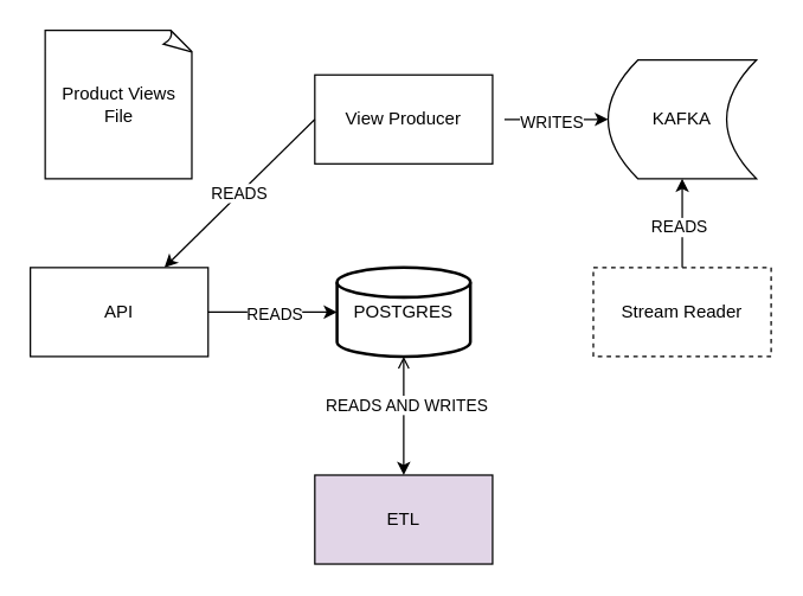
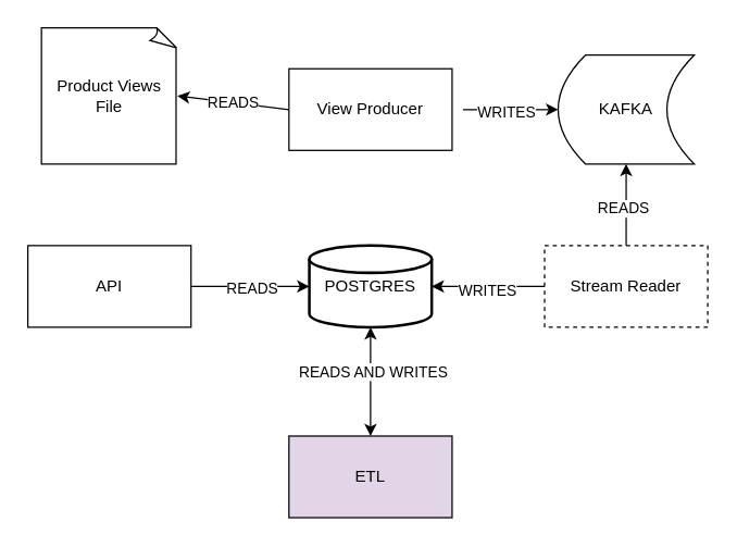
  <mxCell id="0" />
  <mxCell id="1" parent="0" />
  <mxCell id="2" value="Product Views&lt;br&gt;File" style="whiteSpace=wrap;html=1;shape=mxgraph.basic.document" vertex="1" parent="1"><mxGeometry x="30" y="20" width="100" height="100" as="geometry" /></mxCell>
  <mxCell id="3" value="View Producer" style="rounded=0;whiteSpace=wrap;html=1;" vertex="1" parent="1"><mxGeometry x="212" y="50" width="120" height="60" as="geometry" /></mxCell>
  <mxCell id="4" value="KAFKA" style="shape=dataStorage;whiteSpace=wrap;html=1;fixedSize=1;" vertex="1" parent="1"><mxGeometry x="410" y="40" width="100" height="80" as="geometry" /></mxCell>
- <mxCell id="5" value="READS" style="endArrow=classic;html=1;exitX=0;exitY=0.5;exitDx=0;exitDy=0;" edge="1" parent="1" source="3" target="14"><mxGeometry width="50" height="50" relative="1" as="geometry"><mxPoint x="230" y="60" as="sourcePoint" /><mxPoint x="280" y="10" as="targetPoint" /></mxGeometry></mxCell>
+ <mxCell id="5" value="READS" style="endArrow=classic;html=1;entryX=1;entryY=0.5;entryDx=0;entryDy=0;entryPerimeter=0;exitX=0;exitY=0.5;exitDx=0;exitDy=0;" edge="1" parent="1" source="3" target="2"><mxGeometry width="50" height="50" relative="1" as="geometry"><mxPoint x="230" y="60" as="sourcePoint" /><mxPoint x="280" y="10" as="targetPoint" /></mxGeometry></mxCell>
  <mxCell id="6" value="" style="endArrow=classic;html=1;entryX=0;entryY=0.5;entryDx=0;entryDy=0;" edge="1" parent="1" target="4"><mxGeometry width="50" height="50" relative="1" as="geometry"><mxPoint x="340" y="80" as="sourcePoint" /><mxPoint x="510" y="0" as="targetPoint" /></mxGeometry></mxCell>
  <mxCell id="7" value="WRITES" style="edgeLabel;html=1;align=center;verticalAlign=middle;resizable=0;points=[];" vertex="1" connectable="0" parent="6"><mxGeometry x="-0.118" y="-1" relative="1" as="geometry"><mxPoint as="offset" /></mxGeometry></mxCell>
  <mxCell id="8" value="Stream Reader" style="rounded=0;whiteSpace=wrap;html=1;dashed=1;" vertex="1" parent="1"><mxGeometry x="400" y="180" width="120" height="60" as="geometry" /></mxCell>
  <mxCell id="9" value="" style="endArrow=classic;html=1;exitX=0.5;exitY=0;exitDx=0;exitDy=0;" edge="1" parent="1" source="8" target="4"><mxGeometry width="50" height="50" relative="1" as="geometry"><mxPoint x="550" y="100" as="sourcePoint" /><mxPoint x="600" y="50" as="targetPoint" /></mxGeometry></mxCell>
  <mxCell id="10" value="READS" style="edgeLabel;html=1;align=center;verticalAlign=middle;resizable=0;points=[];" vertex="1" connectable="0" parent="9"><mxGeometry x="-0.062" y="2" relative="1" as="geometry"><mxPoint x="-1" as="offset" /></mxGeometry></mxCell>
  <mxCell id="11" value="POSTGRES" style="strokeWidth=2;html=1;shape=mxgraph.flowchart.database;whiteSpace=wrap;" vertex="1" parent="1"><mxGeometry x="227" y="180" width="90" height="60" as="geometry" /></mxCell>
+ <mxCell id="12" value="" style="endArrow=classic;html=1;entryX=1;entryY=0.5;entryDx=0;entryDy=0;entryPerimeter=0;exitX=0;exitY=0.5;exitDx=0;exitDy=0;" edge="1" parent="1" source="8" target="11"><mxGeometry width="50" height="50" relative="1" as="geometry"><mxPoint x="540" y="180" as="sourcePoint" /><mxPoint x="590" y="130" as="targetPoint" /></mxGeometry></mxCell>
+ <mxCell id="13" value="WRITES" style="edgeLabel;html=1;align=center;verticalAlign=middle;resizable=0;points=[];" vertex="1" connectable="0" parent="12"><mxGeometry x="0.045" y="2" relative="1" as="geometry"><mxPoint as="offset" /></mxGeometry></mxCell>
  <mxCell id="14" value="API" style="rounded=0;whiteSpace=wrap;html=1;" vertex="1" parent="1"><mxGeometry x="20" y="180" width="120" height="60" as="geometry" /></mxCell>
  <mxCell id="15" value="ETL" style="rounded=0;whiteSpace=wrap;html=1;fillColor=#e1d5e7;" vertex="1" parent="1"><mxGeometry x="212" y="320" width="120" height="60" as="geometry" /></mxCell>
- <mxCell id="16" value="" style="endArrow=open;startArrow=classic;html=1;exitX=0.5;exitY=0;exitDx=0;exitDy=0;entryX=0.5;entryY=1;entryDx=0;entryDy=0;entryPerimeter=0;" edge="1" parent="1" source="15" target="11"><mxGeometry width="50" height="50" relative="1" as="geometry"><mxPoint x="412" y="290" as="sourcePoint" /><mxPoint x="462" y="240" as="targetPoint" /></mxGeometry></mxCell>
+ <mxCell id="16" value="" style="endArrow=classic;startArrow=classic;html=1;exitX=0.5;exitY=0;exitDx=0;exitDy=0;entryX=0.5;entryY=1;entryDx=0;entryDy=0;entryPerimeter=0;" edge="1" parent="1" source="15" target="11"><mxGeometry width="50" height="50" relative="1" as="geometry"><mxPoint x="412" y="290" as="sourcePoint" /><mxPoint x="462" y="240" as="targetPoint" /></mxGeometry></mxCell>
  <mxCell id="17" value="READS AND WRITES" style="edgeLabel;html=1;align=center;verticalAlign=middle;resizable=0;points=[];" vertex="1" connectable="0" parent="16"><mxGeometry x="0.192" y="-1" relative="1" as="geometry"><mxPoint as="offset" /></mxGeometry></mxCell>
  <mxCell id="18" value="" style="endArrow=classic;html=1;entryX=0;entryY=0.5;entryDx=0;entryDy=0;entryPerimeter=0;" edge="1" parent="1" target="11"><mxGeometry width="50" height="50" relative="1" as="geometry"><mxPoint x="140" y="210" as="sourcePoint" /><mxPoint x="190" y="160" as="targetPoint" /></mxGeometry></mxCell>
  <mxCell id="19" value="READS" style="edgeLabel;html=1;align=center;verticalAlign=middle;resizable=0;points=[];" vertex="1" connectable="0" parent="18"><mxGeometry x="0.011" y="-1" relative="1" as="geometry"><mxPoint as="offset" /></mxGeometry></mxCell>
